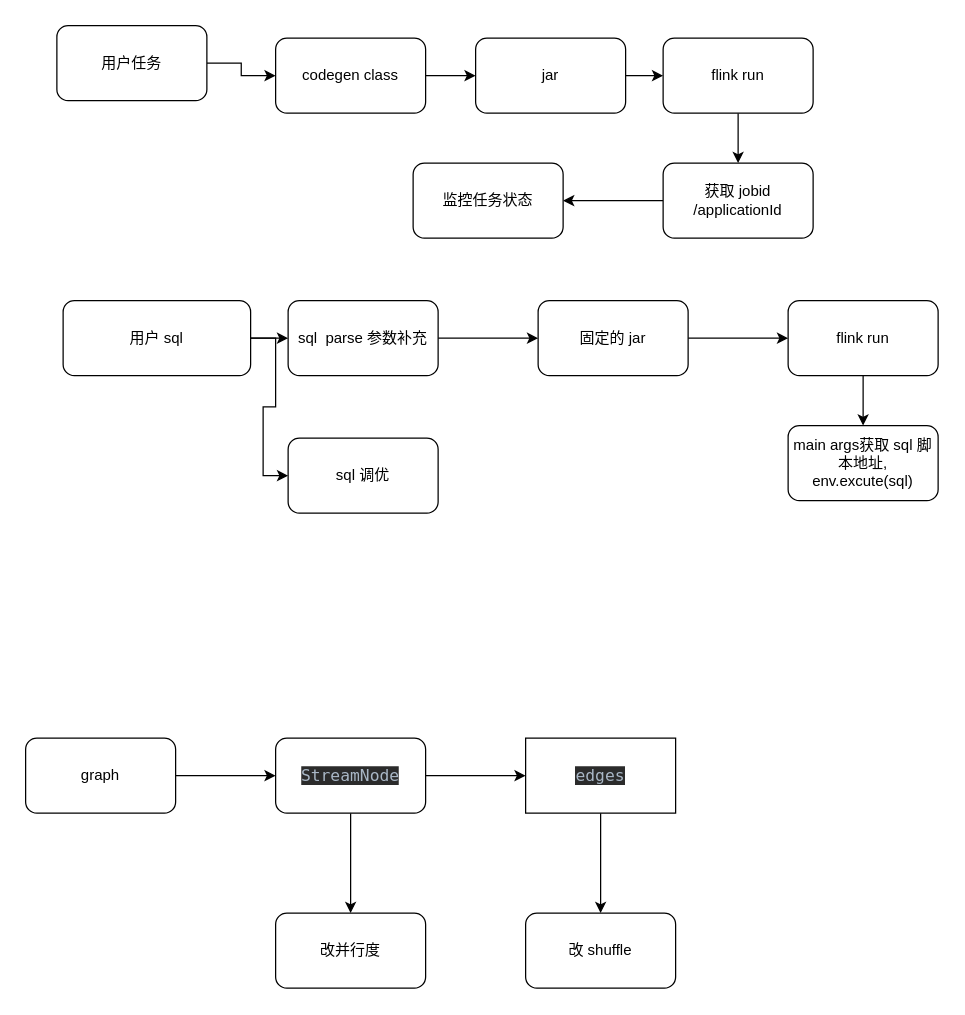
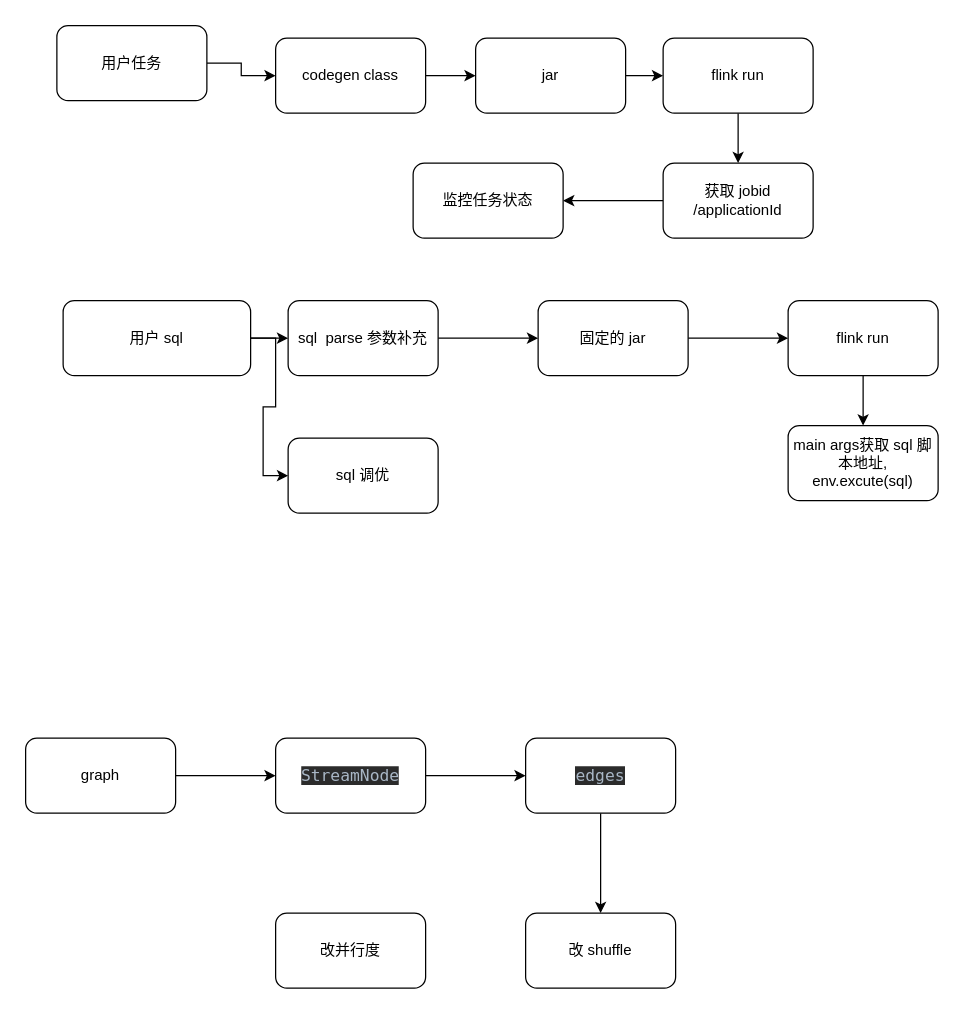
  <mxCell id="0" />
  <mxCell id="1" parent="0" />
  <mxCell id="2" value="" style="edgeStyle=orthogonalEdgeStyle;rounded=0;orthogonalLoop=1;jettySize=auto;html=1;" edge="1" parent="1" source="3" target="5"><mxGeometry relative="1" as="geometry" /></mxCell>
  <mxCell id="3" value="用户任务" style="rounded=1;whiteSpace=wrap;html=1;" vertex="1" parent="1"><mxGeometry x="45" y="20" width="120" height="60" as="geometry" /></mxCell>
  <mxCell id="4" value="" style="edgeStyle=orthogonalEdgeStyle;rounded=0;orthogonalLoop=1;jettySize=auto;html=1;" edge="1" parent="1" source="5" target="7"><mxGeometry relative="1" as="geometry" /></mxCell>
  <mxCell id="5" value="codegen class" style="rounded=1;whiteSpace=wrap;html=1;" vertex="1" parent="1"><mxGeometry x="220" y="30" width="120" height="60" as="geometry" /></mxCell>
  <mxCell id="6" value="" style="edgeStyle=orthogonalEdgeStyle;rounded=0;orthogonalLoop=1;jettySize=auto;html=1;" edge="1" parent="1" source="7" target="9"><mxGeometry relative="1" as="geometry" /></mxCell>
  <mxCell id="7" value="jar" style="whiteSpace=wrap;html=1;rounded=1;" vertex="1" parent="1"><mxGeometry x="380" y="30" width="120" height="60" as="geometry" /></mxCell>
  <mxCell id="8" value="" style="edgeStyle=orthogonalEdgeStyle;rounded=0;orthogonalLoop=1;jettySize=auto;html=1;" edge="1" parent="1" source="9" target="11"><mxGeometry relative="1" as="geometry" /></mxCell>
  <mxCell id="9" value="flink run" style="whiteSpace=wrap;html=1;rounded=1;" vertex="1" parent="1"><mxGeometry x="530" y="30" width="120" height="60" as="geometry" /></mxCell>
  <mxCell id="10" value="" style="edgeStyle=orthogonalEdgeStyle;rounded=0;orthogonalLoop=1;jettySize=auto;html=1;" edge="1" parent="1" source="11" target="12"><mxGeometry relative="1" as="geometry" /></mxCell>
  <mxCell id="11" value="获取 jobid /applicationId" style="whiteSpace=wrap;html=1;rounded=1;" vertex="1" parent="1"><mxGeometry x="530" y="130" width="120" height="60" as="geometry" /></mxCell>
  <mxCell id="12" value="监控任务状态" style="whiteSpace=wrap;html=1;rounded=1;" vertex="1" parent="1"><mxGeometry x="330" y="130" width="120" height="60" as="geometry" /></mxCell>
  <mxCell id="13" value="" style="edgeStyle=orthogonalEdgeStyle;rounded=0;orthogonalLoop=1;jettySize=auto;html=1;" edge="1" parent="1" source="15" target="17"><mxGeometry relative="1" as="geometry" /></mxCell>
  <mxCell id="14" style="edgeStyle=orthogonalEdgeStyle;rounded=0;orthogonalLoop=1;jettySize=auto;html=1;entryX=0;entryY=0.5;entryDx=0;entryDy=0;" edge="1" parent="1" source="15" target="23"><mxGeometry relative="1" as="geometry" /></mxCell>
  <mxCell id="15" value="用户 sql" style="rounded=1;whiteSpace=wrap;html=1;" vertex="1" parent="1"><mxGeometry x="50" y="240" width="150" height="60" as="geometry" /></mxCell>
  <mxCell id="16" value="" style="edgeStyle=orthogonalEdgeStyle;rounded=0;orthogonalLoop=1;jettySize=auto;html=1;" edge="1" parent="1" source="17" target="19"><mxGeometry relative="1" as="geometry" /></mxCell>
  <mxCell id="17" value="sql&amp;nbsp; parse 参数补充" style="whiteSpace=wrap;html=1;rounded=1;" vertex="1" parent="1"><mxGeometry x="230" y="240" width="120" height="60" as="geometry" /></mxCell>
  <mxCell id="18" value="" style="edgeStyle=orthogonalEdgeStyle;rounded=0;orthogonalLoop=1;jettySize=auto;html=1;" edge="1" parent="1" source="19" target="21"><mxGeometry relative="1" as="geometry" /></mxCell>
  <mxCell id="19" value="固定的 jar" style="whiteSpace=wrap;html=1;rounded=1;" vertex="1" parent="1"><mxGeometry x="430" y="240" width="120" height="60" as="geometry" /></mxCell>
  <mxCell id="20" value="" style="edgeStyle=orthogonalEdgeStyle;rounded=0;orthogonalLoop=1;jettySize=auto;html=1;" edge="1" parent="1" source="21" target="22"><mxGeometry relative="1" as="geometry" /></mxCell>
  <mxCell id="21" value="flink run" style="whiteSpace=wrap;html=1;rounded=1;" vertex="1" parent="1"><mxGeometry x="630" y="240" width="120" height="60" as="geometry" /></mxCell>
  <mxCell id="22" value="main args获取 sql 脚本地址, env.excute(sql)" style="whiteSpace=wrap;html=1;rounded=1;" vertex="1" parent="1"><mxGeometry x="630" y="340" width="120" height="60" as="geometry" /></mxCell>
  <mxCell id="23" value="sql 调优" style="rounded=1;whiteSpace=wrap;html=1;" vertex="1" parent="1"><mxGeometry x="230" y="350" width="120" height="60" as="geometry" /></mxCell>
  <mxCell id="24" value="" style="edgeStyle=orthogonalEdgeStyle;rounded=0;orthogonalLoop=1;jettySize=auto;html=1;" edge="1" parent="1" source="25" target="28"><mxGeometry relative="1" as="geometry" /></mxCell>
  <mxCell id="25" value="graph" style="rounded=1;whiteSpace=wrap;html=1;" vertex="1" parent="1"><mxGeometry x="20" y="590" width="120" height="60" as="geometry" /></mxCell>
  <mxCell id="26" value="" style="edgeStyle=orthogonalEdgeStyle;rounded=0;orthogonalLoop=1;jettySize=auto;html=1;" edge="1" parent="1" source="28" target="30"><mxGeometry relative="1" as="geometry" /></mxCell>
- <mxCell id="27" value="" style="edgeStyle=orthogonalEdgeStyle;rounded=0;orthogonalLoop=1;jettySize=auto;html=1;" edge="1" parent="1" source="28" target="31"><mxGeometry relative="1" as="geometry" /></mxCell>
  <mxCell id="28" value="&lt;div style=&quot;background-color:#2b2b2b;color:#a9b7c6&quot;&gt;&lt;pre style=&quot;font-family:'JetBrains Mono',monospace;font-size:9.8pt;&quot;&gt;StreamNode&lt;/pre&gt;&lt;/div&gt;" style="whiteSpace=wrap;html=1;rounded=1;" vertex="1" parent="1"><mxGeometry x="220" y="590" width="120" height="60" as="geometry" /></mxCell>
  <mxCell id="29" value="" style="edgeStyle=orthogonalEdgeStyle;rounded=0;orthogonalLoop=1;jettySize=auto;html=1;" edge="1" parent="1" source="30" target="32"><mxGeometry relative="1" as="geometry" /></mxCell>
- <mxCell id="30" value="&lt;div style=&quot;background-color:#2b2b2b;color:#a9b7c6&quot;&gt;&lt;pre style=&quot;font-family:'JetBrains Mono',monospace;font-size:9.8pt;&quot;&gt;edges&lt;/pre&gt;&lt;/div&gt;" style="whiteSpace=wrap;html=1;rounded=0;" vertex="1" parent="1"><mxGeometry x="420" y="590" width="120" height="60" as="geometry" /></mxCell>
+ <mxCell id="30" value="&lt;div style=&quot;background-color:#2b2b2b;color:#a9b7c6&quot;&gt;&lt;pre style=&quot;font-family:'JetBrains Mono',monospace;font-size:9.8pt;&quot;&gt;edges&lt;/pre&gt;&lt;/div&gt;" style="whiteSpace=wrap;html=1;rounded=1;" vertex="1" parent="1"><mxGeometry x="420" y="590" width="120" height="60" as="geometry" /></mxCell>
  <mxCell id="31" value="改并行度" style="whiteSpace=wrap;html=1;rounded=1;" vertex="1" parent="1"><mxGeometry x="220" y="730" width="120" height="60" as="geometry" /></mxCell>
  <mxCell id="32" value="改 shuffle" style="whiteSpace=wrap;html=1;rounded=1;" vertex="1" parent="1"><mxGeometry x="420" y="730" width="120" height="60" as="geometry" /></mxCell>
